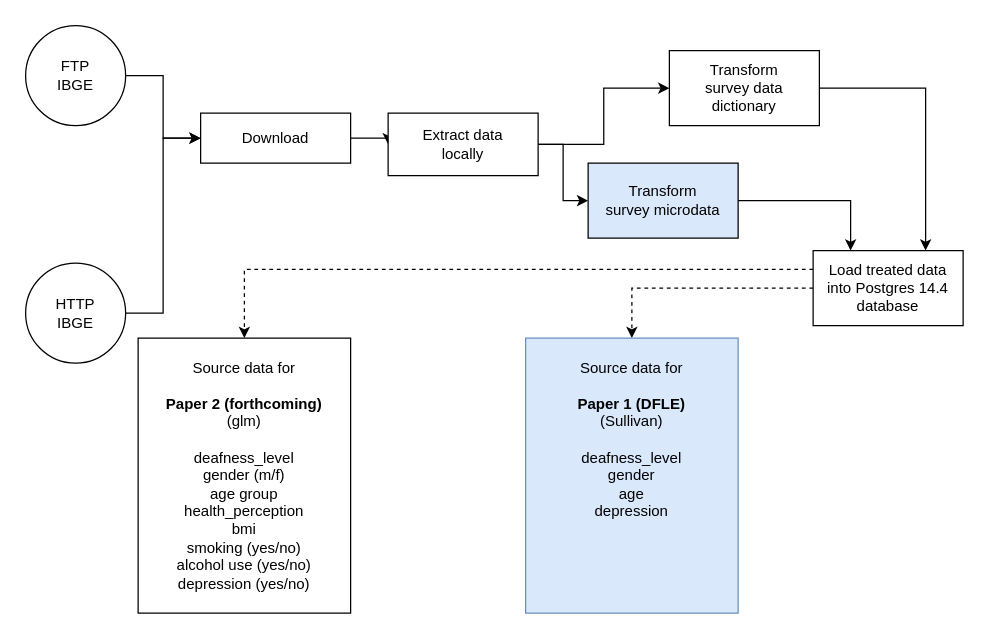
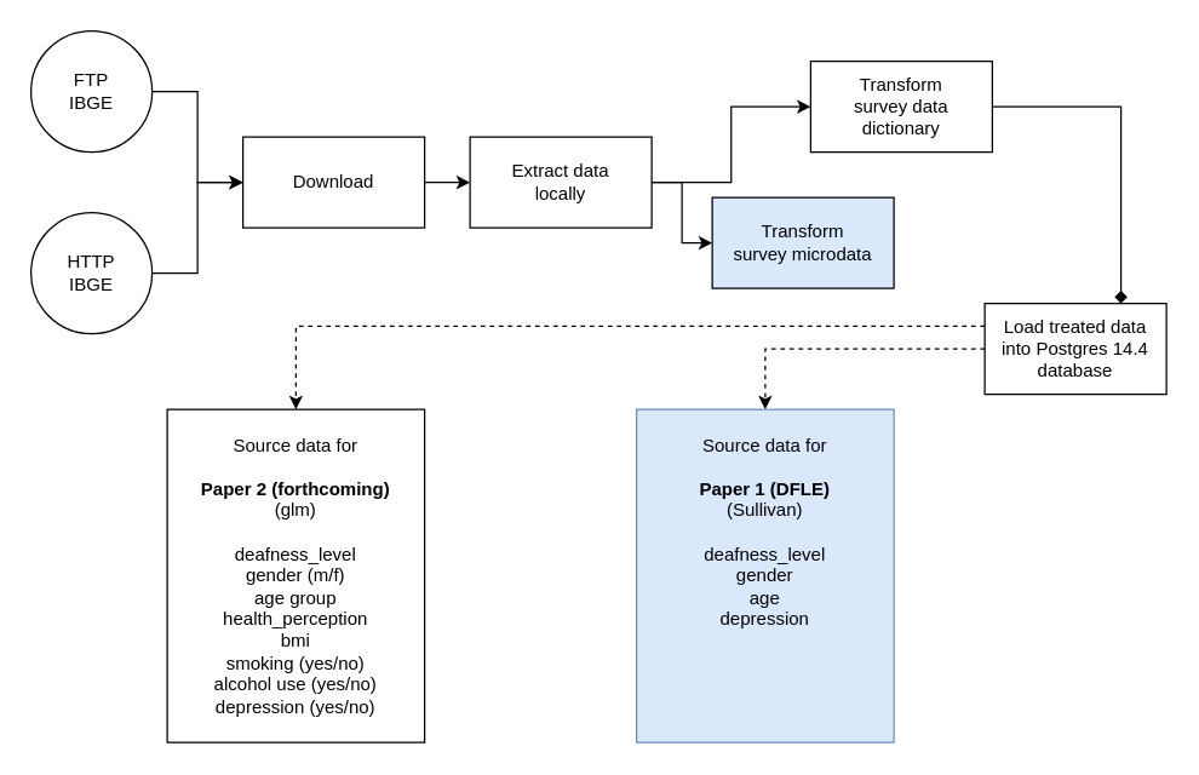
  <mxCell id="0" />
  <mxCell id="1" parent="0" />
  <mxCell id="2" style="edgeStyle=orthogonalEdgeStyle;rounded=0;orthogonalLoop=1;jettySize=auto;html=1;exitX=1;exitY=0.5;exitDx=0;exitDy=0;entryX=0;entryY=0.5;entryDx=0;entryDy=0;" parent="1" source="3" target="7" edge="1"><mxGeometry relative="1" as="geometry" /></mxCell>
  <mxCell id="3" value="FTP&lt;br&gt;IBGE" style="ellipse;whiteSpace=wrap;html=1;aspect=fixed;" parent="1" vertex="1"><mxGeometry x="20" y="20" width="80" height="80" as="geometry" /></mxCell>
  <mxCell id="4" style="edgeStyle=orthogonalEdgeStyle;rounded=0;orthogonalLoop=1;jettySize=auto;html=1;exitX=1;exitY=0.5;exitDx=0;exitDy=0;entryX=0;entryY=0.5;entryDx=0;entryDy=0;" parent="1" source="5" target="7" edge="1"><mxGeometry relative="1" as="geometry" /></mxCell>
- <mxCell id="5" value="HTTP&lt;br&gt;IBGE" style="ellipse;whiteSpace=wrap;html=1;aspect=fixed;" parent="1" vertex="1"><mxGeometry x="20" y="210" width="80" height="80" as="geometry" /></mxCell>
+ <mxCell id="5" value="HTTP&lt;br&gt;IBGE" style="ellipse;whiteSpace=wrap;html=1;aspect=fixed;" parent="1" vertex="1"><mxGeometry x="20" y="140" width="80" height="80" as="geometry" /></mxCell>
  <mxCell id="6" style="edgeStyle=orthogonalEdgeStyle;rounded=0;orthogonalLoop=1;jettySize=auto;html=1;exitX=1;exitY=0.5;exitDx=0;exitDy=0;entryX=0;entryY=0.5;entryDx=0;entryDy=0;" parent="1" source="7" target="10" edge="1"><mxGeometry relative="1" as="geometry" /></mxCell>
- <mxCell id="7" value="Download" style="rounded=0;whiteSpace=wrap;html=1;" parent="1" vertex="1"><mxGeometry x="160" y="90" width="120" height="40" as="geometry" /></mxCell>
+ <mxCell id="7" value="Download" style="rounded=0;whiteSpace=wrap;html=1;" parent="1" vertex="1"><mxGeometry x="160" y="90" width="120" height="60" as="geometry" /></mxCell>
  <mxCell id="8" style="edgeStyle=orthogonalEdgeStyle;rounded=0;orthogonalLoop=1;jettySize=auto;html=1;exitX=1;exitY=0.5;exitDx=0;exitDy=0;entryX=0;entryY=0.5;entryDx=0;entryDy=0;" parent="1" source="10" target="12" edge="1"><mxGeometry relative="1" as="geometry" /></mxCell>
  <mxCell id="9" style="edgeStyle=orthogonalEdgeStyle;rounded=0;orthogonalLoop=1;jettySize=auto;html=1;exitX=1;exitY=0.5;exitDx=0;exitDy=0;entryX=0;entryY=0.5;entryDx=0;entryDy=0;" parent="1" source="10" target="14" edge="1"><mxGeometry relative="1" as="geometry" /></mxCell>
- <mxCell id="10" value="Extract data&lt;br&gt;locally" style="rounded=0;whiteSpace=wrap;html=1;" parent="1" vertex="1"><mxGeometry x="310" y="90" width="120" height="50" as="geometry" /></mxCell>
- <mxCell id="11" style="edgeStyle=orthogonalEdgeStyle;rounded=0;orthogonalLoop=1;jettySize=auto;html=1;exitX=1;exitY=0.5;exitDx=0;exitDy=0;entryX=0.75;entryY=0;entryDx=0;entryDy=0;" parent="1" source="12" target="17" edge="1"><mxGeometry relative="1" as="geometry" /></mxCell>
+ <mxCell id="10" value="Extract data&lt;br&gt;locally" style="rounded=0;whiteSpace=wrap;html=1;" parent="1" vertex="1"><mxGeometry x="310" y="90" width="120" height="60" as="geometry" /></mxCell>
+ <mxCell id="11" style="edgeStyle=orthogonalEdgeStyle;rounded=0;orthogonalLoop=1;jettySize=auto;html=1;exitX=1;exitY=0.5;exitDx=0;exitDy=0;entryX=0.75;entryY=0;entryDx=0;entryDy=0;endArrow=diamond;" parent="1" source="12" target="17" edge="1"><mxGeometry relative="1" as="geometry" /></mxCell>
  <mxCell id="12" value="Transform&lt;br&gt;survey data &lt;br&gt;dictionary" style="rounded=0;whiteSpace=wrap;html=1;" parent="1" vertex="1"><mxGeometry x="535" y="40" width="120" height="60" as="geometry" /></mxCell>
- <mxCell id="13" style="edgeStyle=orthogonalEdgeStyle;rounded=0;orthogonalLoop=1;jettySize=auto;html=1;exitX=1;exitY=0.5;exitDx=0;exitDy=0;entryX=0.25;entryY=0;entryDx=0;entryDy=0;" parent="1" source="14" target="17" edge="1"><mxGeometry relative="1" as="geometry" /></mxCell>
  <mxCell id="14" value="Transform&lt;br&gt;survey microdata" style="rounded=0;whiteSpace=wrap;html=1;fillColor=#dae8fc;" parent="1" vertex="1"><mxGeometry x="470" y="130" width="120" height="60" as="geometry" /></mxCell>
  <mxCell id="15" style="edgeStyle=orthogonalEdgeStyle;rounded=0;orthogonalLoop=1;jettySize=auto;html=1;exitX=0;exitY=0.25;exitDx=0;exitDy=0;entryX=0.5;entryY=0;entryDx=0;entryDy=0;strokeColor=default;dashed=1;" parent="1" source="17" target="19" edge="1"><mxGeometry relative="1" as="geometry" /></mxCell>
  <mxCell id="16" style="edgeStyle=orthogonalEdgeStyle;rounded=0;orthogonalLoop=1;jettySize=auto;html=1;exitX=0;exitY=0.5;exitDx=0;exitDy=0;entryX=0.5;entryY=0;entryDx=0;entryDy=0;dashed=1;" parent="1" source="17" target="18" edge="1"><mxGeometry relative="1" as="geometry" /></mxCell>
  <mxCell id="17" value="Load treated data &lt;br&gt;into Postgres 14.4&lt;br&gt;database" style="rounded=0;whiteSpace=wrap;html=1;" parent="1" vertex="1"><mxGeometry x="650" y="200" width="120" height="60" as="geometry" /></mxCell>
  <mxCell id="18" value="Source data for &lt;br&gt;&lt;br&gt;&lt;b&gt;Paper 1 (DFLE)&lt;/b&gt;&lt;br&gt;(Sullivan)&lt;br&gt;&lt;br&gt;deafness_level&lt;br&gt;gender&lt;br&gt;age&lt;br&gt;depression&lt;div&gt;&lt;br&gt;&lt;/div&gt;&lt;div&gt;&lt;br&gt;&lt;/div&gt;&lt;div&gt;&lt;br&gt;&lt;/div&gt;&lt;div&gt;&lt;br&gt;&lt;/div&gt;" style="rounded=0;whiteSpace=wrap;html=1;fillColor=#dae8fc;strokeColor=#6c8ebf;" parent="1" vertex="1"><mxGeometry x="420" y="270" width="170" height="220" as="geometry" /></mxCell>
  <mxCell id="19" value="Source data for &lt;br&gt;&lt;br&gt;&lt;b&gt;Paper 2 (forthcoming)&lt;/b&gt;&lt;br&gt;(glm)&lt;br&gt;&lt;br&gt;deafness_level&lt;br&gt;gender (m/f)&lt;br&gt;age group&lt;br&gt;health_perception&lt;br&gt;bmi&lt;br&gt;smoking (yes/no)&lt;br&gt;alcohol use (yes/no)&lt;br&gt;depression (yes/no)" style="rounded=0;whiteSpace=wrap;html=1;" parent="1" vertex="1"><mxGeometry x="110" y="270" width="170" height="220" as="geometry" /></mxCell>
